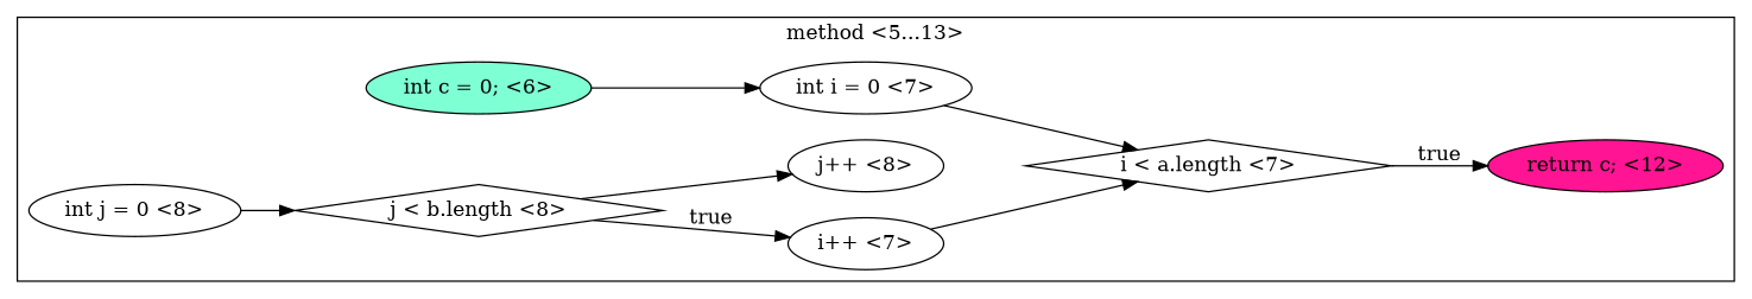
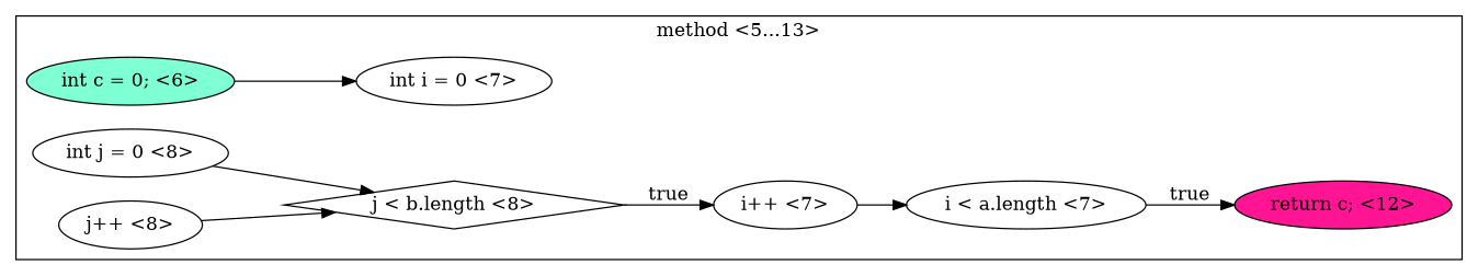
  digraph {
    rankdir=LR
    node [fillcolor=white shape=ellipse style=filled]
    edge [style=solid]
    n1 [fillcolor=aquamarine label="int c = 0; <6>"]
    n2 [label="int i = 0 <7>"]
-   n3 [label="i < a.length <7>" shape=diamond]
+   n3 [label="i < a.length <7>"]
    n4 [label="int j = 0 <8>"]
    n5 [fillcolor=deeppink label="return c; <12>"]
    n6 [label="i++ <7>"]
    n7 [label="j < b.length <8>" shape=diamond]
    n8 [label="j++ <8>"]
    subgraph cluster_1 {
      label="method <5...13>"
      n1
      n2
      n3
      n4
      n5
      n6
      n7
      n8
    }
    n1 -> n2
-   n2 -> n3
    n3 -> n5 [label=true]
    n4 -> n7
    n6 -> n3
    n7 -> n6 [label=true]
-   n7 -> n8
+   n8 -> n7
  }
